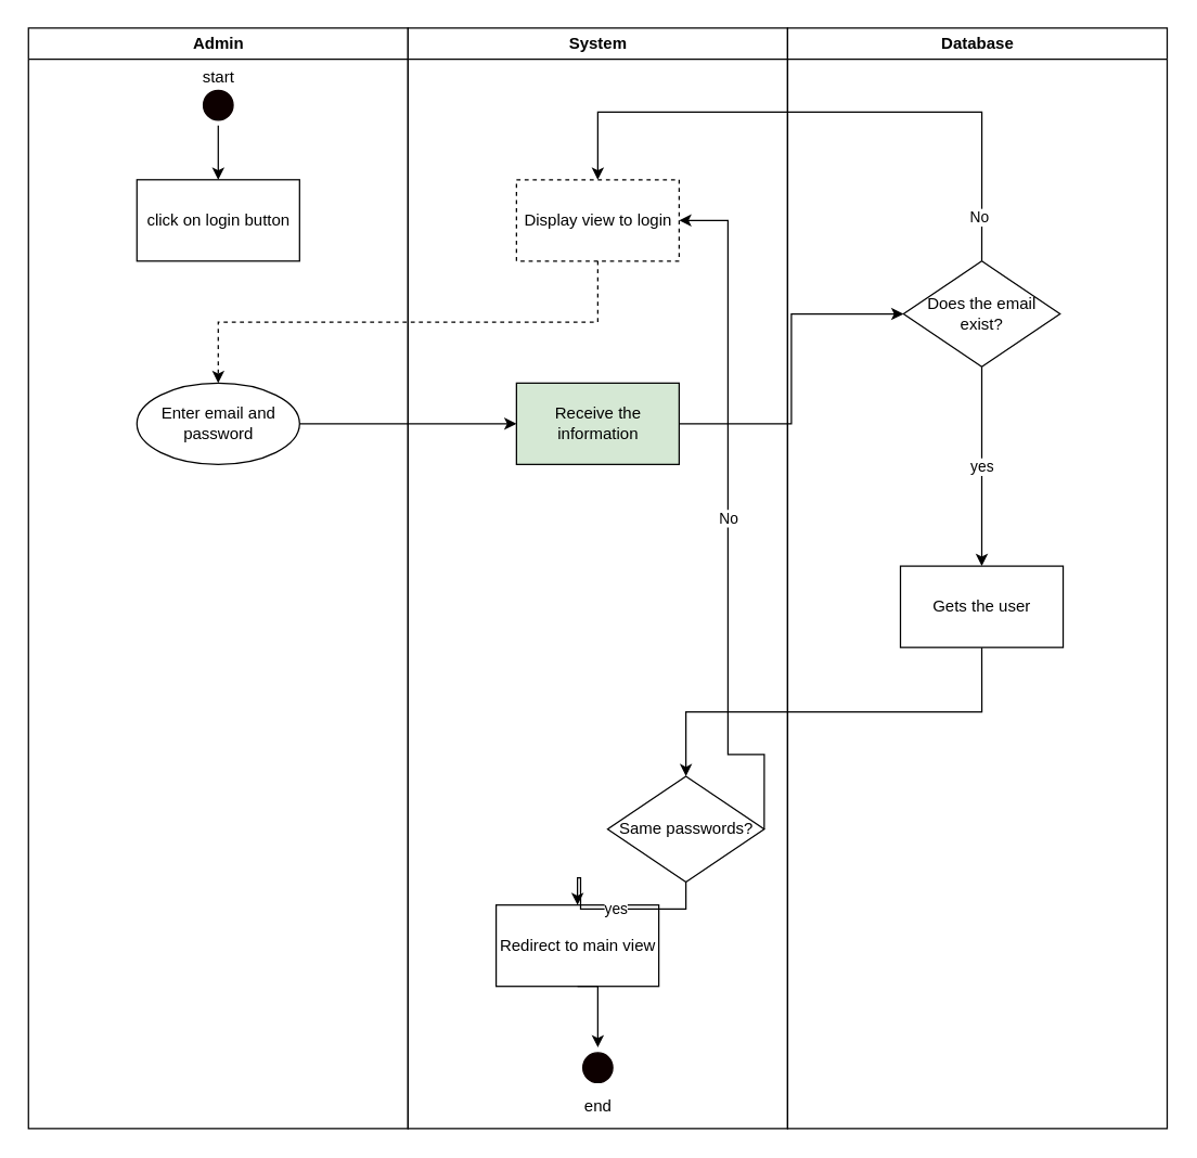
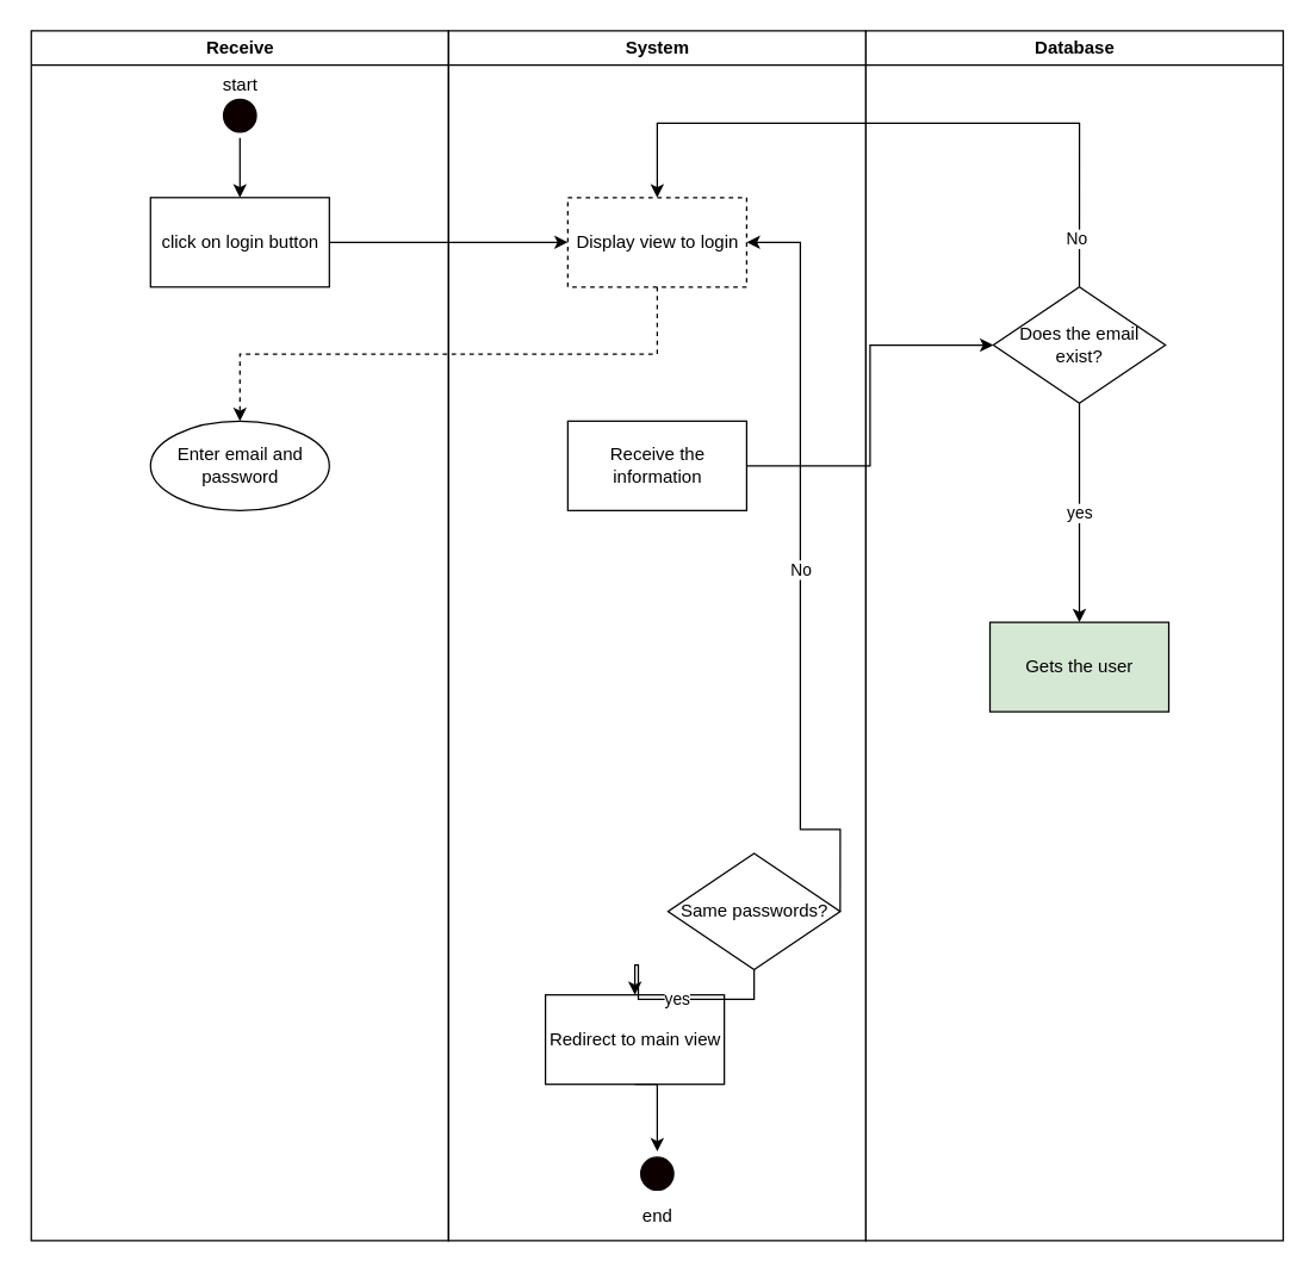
  <mxCell id="0" />
  <mxCell id="1" parent="0" />
- <mxCell id="2" value="Admin" style="swimlane;whiteSpace=wrap" parent="1" vertex="1"><mxGeometry x="20.5" y="20" width="280" height="812" as="geometry" /></mxCell>
+ <mxCell id="2" value="Receive" style="swimlane;whiteSpace=wrap" parent="1" vertex="1"><mxGeometry x="20.5" y="20" width="280" height="812" as="geometry" /></mxCell>
  <mxCell id="3" value="" style="edgeStyle=orthogonalEdgeStyle;rounded=0;orthogonalLoop=1;jettySize=auto;html=1;" parent="2" source="4" target="6" edge="1"><mxGeometry relative="1" as="geometry" /></mxCell>
  <mxCell id="4" value="" style="ellipse;shape=startState;fillColor=#0D0000;strokeColor=#0D0000;" parent="2" vertex="1"><mxGeometry x="125" y="42" width="30" height="30" as="geometry" /></mxCell>
  <mxCell id="5" value="start" style="text;html=1;strokeColor=none;fillColor=none;align=center;verticalAlign=middle;whiteSpace=wrap;rounded=0;" parent="2" vertex="1"><mxGeometry x="110" y="22" width="60" height="30" as="geometry" /></mxCell>
  <mxCell id="6" value="click on login button" style="rounded=0;whiteSpace=wrap;html=1;" parent="2" vertex="1"><mxGeometry x="80" y="112" width="120" height="60" as="geometry" /></mxCell>
  <mxCell id="7" value="Enter email and password" style="ellipse;whiteSpace=wrap;html=1;" parent="2" vertex="1"><mxGeometry x="80" y="262" width="120" height="60" as="geometry" /></mxCell>
  <mxCell id="8" value="System" style="swimlane;whiteSpace=wrap" parent="1" vertex="1"><mxGeometry x="300.5" y="20" width="280" height="812" as="geometry" /></mxCell>
  <mxCell id="9" value="Display view to login" style="rounded=0;whiteSpace=wrap;html=1;dashed=1;" parent="8" vertex="1"><mxGeometry x="80" y="112" width="120" height="60" as="geometry" /></mxCell>
  <mxCell id="10" value="end" style="text;html=1;strokeColor=none;fillColor=none;align=center;verticalAlign=middle;whiteSpace=wrap;rounded=0;" parent="8" vertex="1"><mxGeometry x="110" y="781" width="60" height="30" as="geometry" /></mxCell>
  <mxCell id="11" value="" style="ellipse;shape=startState;fillColor=#0D0000;strokeColor=#0D0000;" parent="8" vertex="1"><mxGeometry x="125" y="752" width="30" height="30" as="geometry" /></mxCell>
  <mxCell id="12" value="Redirect to main view" style="rounded=0;whiteSpace=wrap;html=1;" parent="8" vertex="1"><mxGeometry x="65" y="647" width="120" height="60" as="geometry" /></mxCell>
  <mxCell id="13" style="edgeStyle=orthogonalEdgeStyle;rounded=0;orthogonalLoop=1;jettySize=auto;html=1;startArrow=none;exitX=0.5;exitY=1;exitDx=0;exitDy=0;entryX=0.5;entryY=0;entryDx=0;entryDy=0;" parent="8" source="12" target="11" edge="1"><mxGeometry relative="1" as="geometry"><Array as="points"><mxPoint x="140" y="737" /><mxPoint x="140" y="737" /></Array><mxPoint x="115.5" y="677" as="sourcePoint" /><mxPoint x="115.5" y="757" as="targetPoint" /></mxGeometry></mxCell>
- <mxCell id="14" value="Receive the information" style="rounded=0;whiteSpace=wrap;html=1;fillColor=#d5e8d4;" vertex="1" parent="8"><mxGeometry x="80" y="262" width="120" height="60" as="geometry" /></mxCell>
+ <mxCell id="14" value="Receive the information" style="rounded=0;whiteSpace=wrap;html=1;" vertex="1" parent="8"><mxGeometry x="80" y="262" width="120" height="60" as="geometry" /></mxCell>
  <mxCell id="15" value="yes" style="edgeStyle=orthogonalEdgeStyle;rounded=0;orthogonalLoop=1;jettySize=auto;html=1;exitX=0.5;exitY=1;exitDx=0;exitDy=0;entryX=0.5;entryY=0;entryDx=0;entryDy=0;" edge="1" parent="8" source="17" target="12"><mxGeometry relative="1" as="geometry" /></mxCell>
  <mxCell id="16" value="No" style="edgeStyle=orthogonalEdgeStyle;rounded=0;orthogonalLoop=1;jettySize=auto;html=1;exitX=1;exitY=0.5;exitDx=0;exitDy=0;entryX=1;entryY=0.5;entryDx=0;entryDy=0;" edge="1" parent="8" source="17" target="9"><mxGeometry relative="1" as="geometry"><Array as="points"><mxPoint x="236" y="536" /><mxPoint x="236" y="142" /></Array></mxGeometry></mxCell>
  <mxCell id="17" value="Same passwords?" style="rhombus;whiteSpace=wrap;html=1;" vertex="1" parent="8"><mxGeometry x="147.25" y="552" width="115.5" height="78" as="geometry" /></mxCell>
+ <mxCell id="18" style="edgeStyle=orthogonalEdgeStyle;rounded=0;orthogonalLoop=1;jettySize=auto;html=1;" parent="1" source="6" target="9" edge="1"><mxGeometry relative="1" as="geometry" /></mxCell>
  <mxCell id="19" value="Database" style="swimlane;whiteSpace=wrap" parent="1" vertex="1"><mxGeometry x="580.5" y="20" width="280" height="812" as="geometry" /></mxCell>
- <mxCell id="20" value="Gets the user" style="rounded=0;whiteSpace=wrap;html=1;" vertex="1" parent="19"><mxGeometry x="83.25" y="397" width="120" height="60" as="geometry" /></mxCell>
+ <mxCell id="20" value="Gets the user" style="rounded=0;whiteSpace=wrap;html=1;fillColor=#d5e8d4;" vertex="1" parent="19"><mxGeometry x="83.25" y="397" width="120" height="60" as="geometry" /></mxCell>
  <mxCell id="21" value="yes" style="edgeStyle=orthogonalEdgeStyle;rounded=0;orthogonalLoop=1;jettySize=auto;html=1;exitX=0.5;exitY=1;exitDx=0;exitDy=0;entryX=0.5;entryY=0;entryDx=0;entryDy=0;" edge="1" parent="19" source="22" target="20"><mxGeometry relative="1" as="geometry" /></mxCell>
  <mxCell id="22" value="Does the email exist?" style="rhombus;whiteSpace=wrap;html=1;" vertex="1" parent="19"><mxGeometry x="85.5" y="172" width="115.5" height="78" as="geometry" /></mxCell>
- <mxCell id="23" style="edgeStyle=orthogonalEdgeStyle;rounded=0;orthogonalLoop=1;jettySize=auto;html=1;exitX=1;exitY=0.5;exitDx=0;exitDy=0;entryX=0;entryY=0.5;entryDx=0;entryDy=0;" edge="1" parent="1" source="7" target="14"><mxGeometry relative="1" as="geometry" /></mxCell>
  <mxCell id="24" style="edgeStyle=orthogonalEdgeStyle;rounded=0;orthogonalLoop=1;jettySize=auto;html=1;exitX=0.5;exitY=1;exitDx=0;exitDy=0;dashed=1;" edge="1" parent="1" source="9" target="7"><mxGeometry relative="1" as="geometry" /></mxCell>
  <mxCell id="25" style="edgeStyle=orthogonalEdgeStyle;rounded=0;orthogonalLoop=1;jettySize=auto;html=1;exitX=1;exitY=0.5;exitDx=0;exitDy=0;entryX=0;entryY=0.5;entryDx=0;entryDy=0;" edge="1" parent="1" source="14" target="22"><mxGeometry relative="1" as="geometry" /></mxCell>
  <mxCell id="26" style="edgeStyle=orthogonalEdgeStyle;rounded=0;orthogonalLoop=1;jettySize=auto;html=1;exitX=0.5;exitY=0;exitDx=0;exitDy=0;entryX=0.5;entryY=0;entryDx=0;entryDy=0;" edge="1" parent="1" source="22" target="9"><mxGeometry relative="1" as="geometry"><Array as="points"><mxPoint x="724" y="82" /><mxPoint x="441" y="82" /></Array></mxGeometry></mxCell>
  <mxCell id="27" value="No" style="edgeLabel;html=1;align=center;verticalAlign=middle;resizable=0;points=[];" connectable="0" vertex="1" parent="26"><mxGeometry x="-0.855" y="2" relative="1" as="geometry"><mxPoint as="offset" /></mxGeometry></mxCell>
- <mxCell id="28" style="edgeStyle=orthogonalEdgeStyle;rounded=0;orthogonalLoop=1;jettySize=auto;html=1;exitX=0.5;exitY=1;exitDx=0;exitDy=0;entryX=0.5;entryY=0;entryDx=0;entryDy=0;" edge="1" parent="1" source="20" target="17"><mxGeometry relative="1" as="geometry" /></mxCell>
